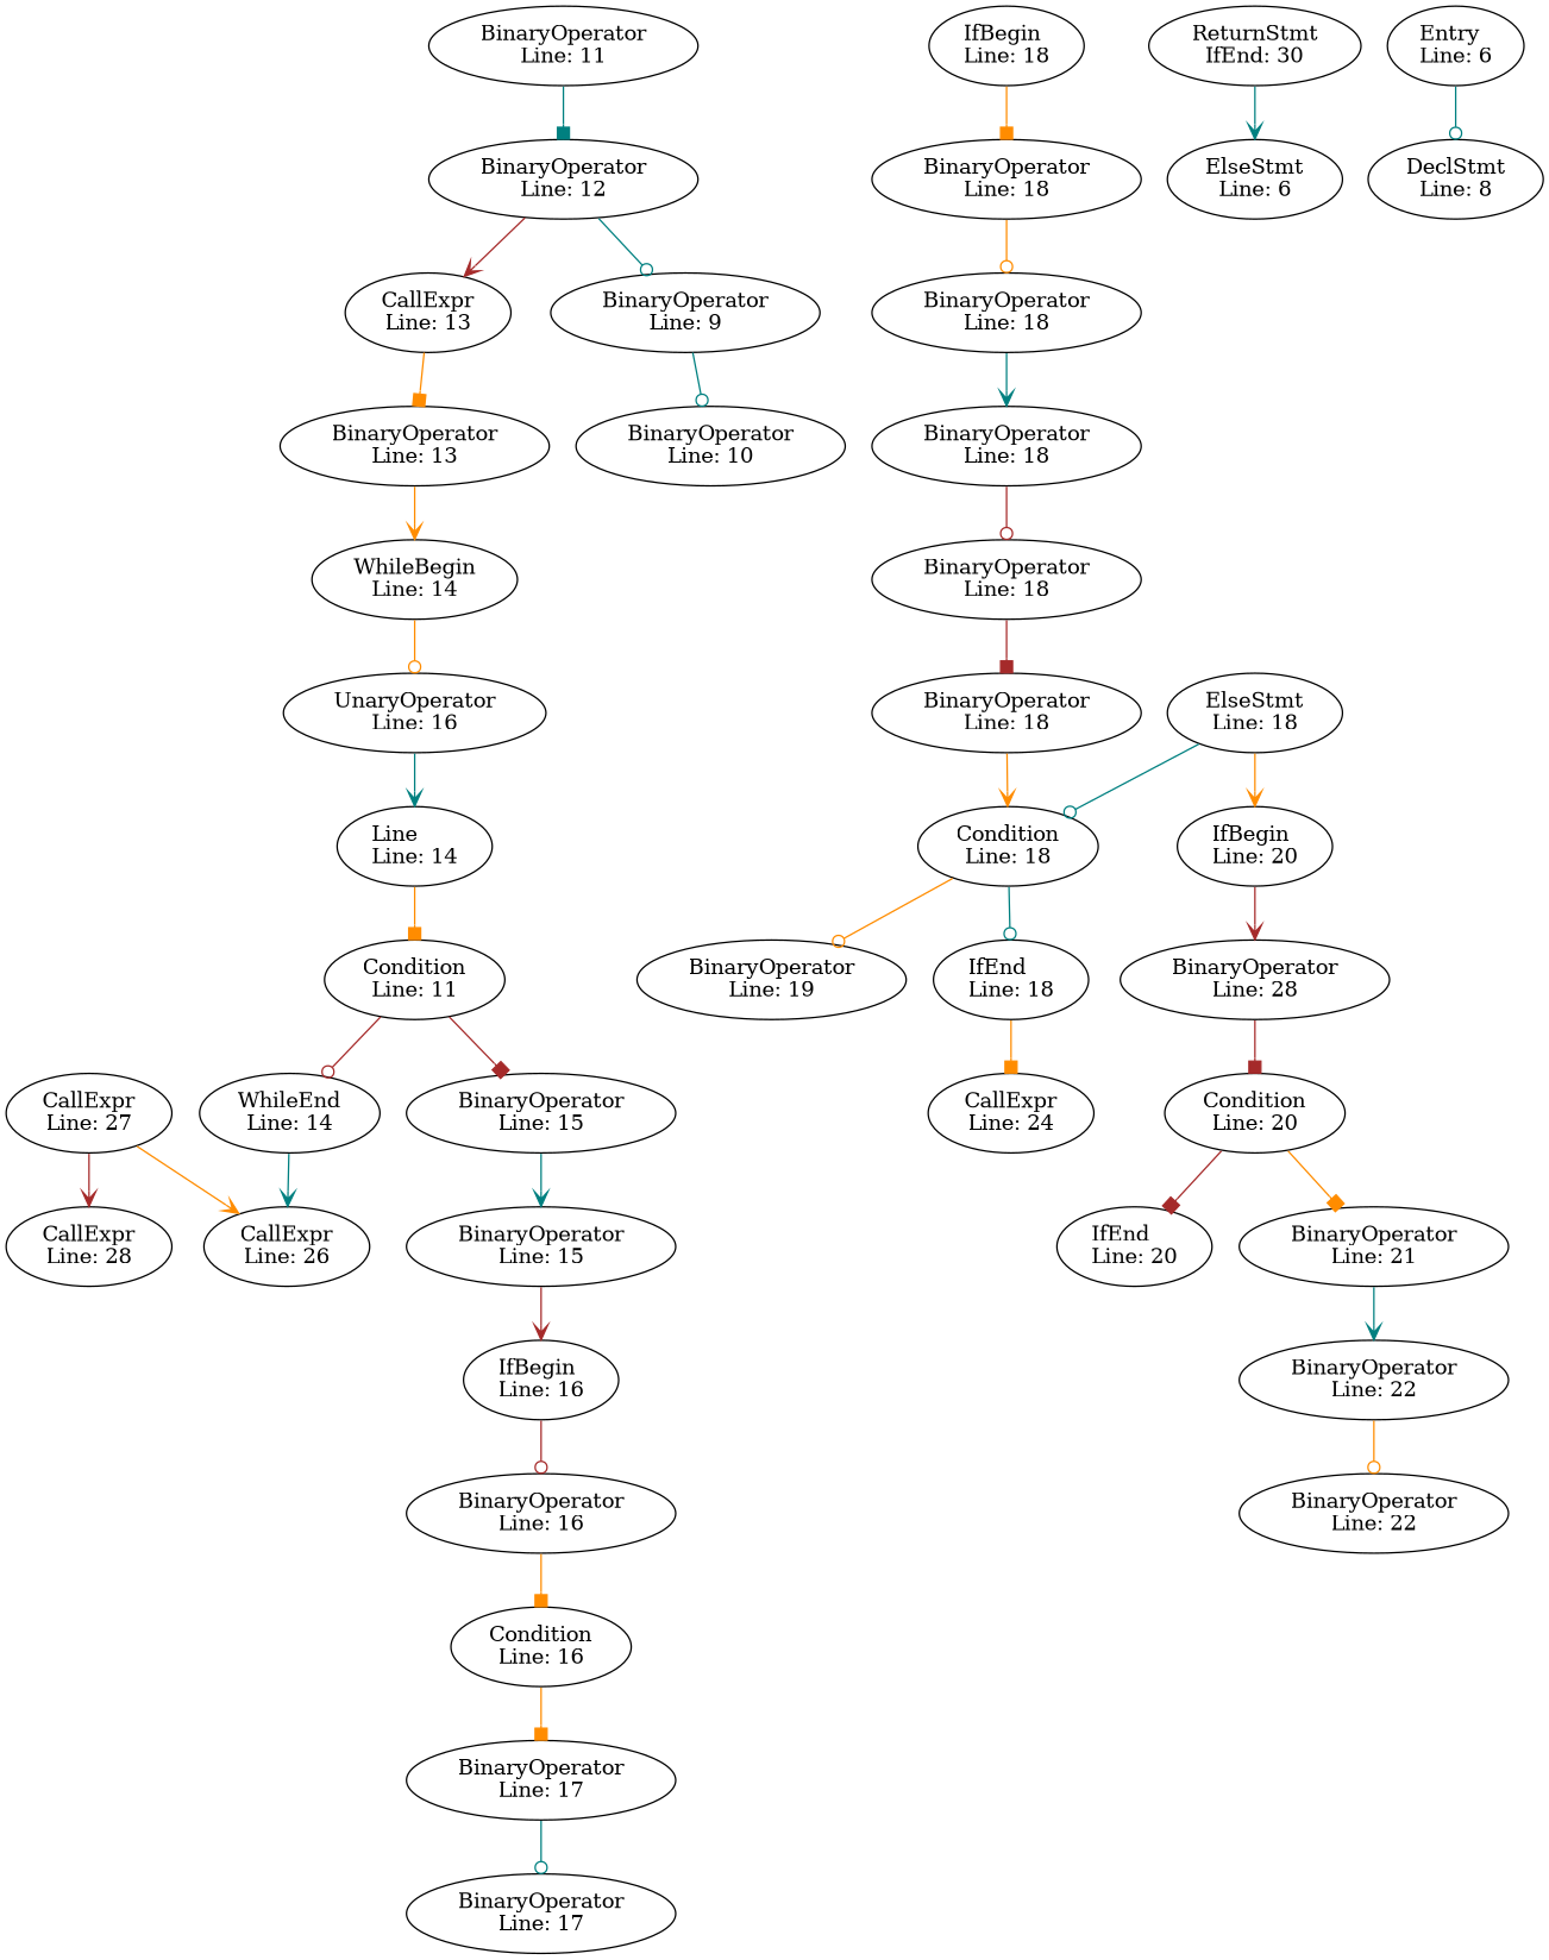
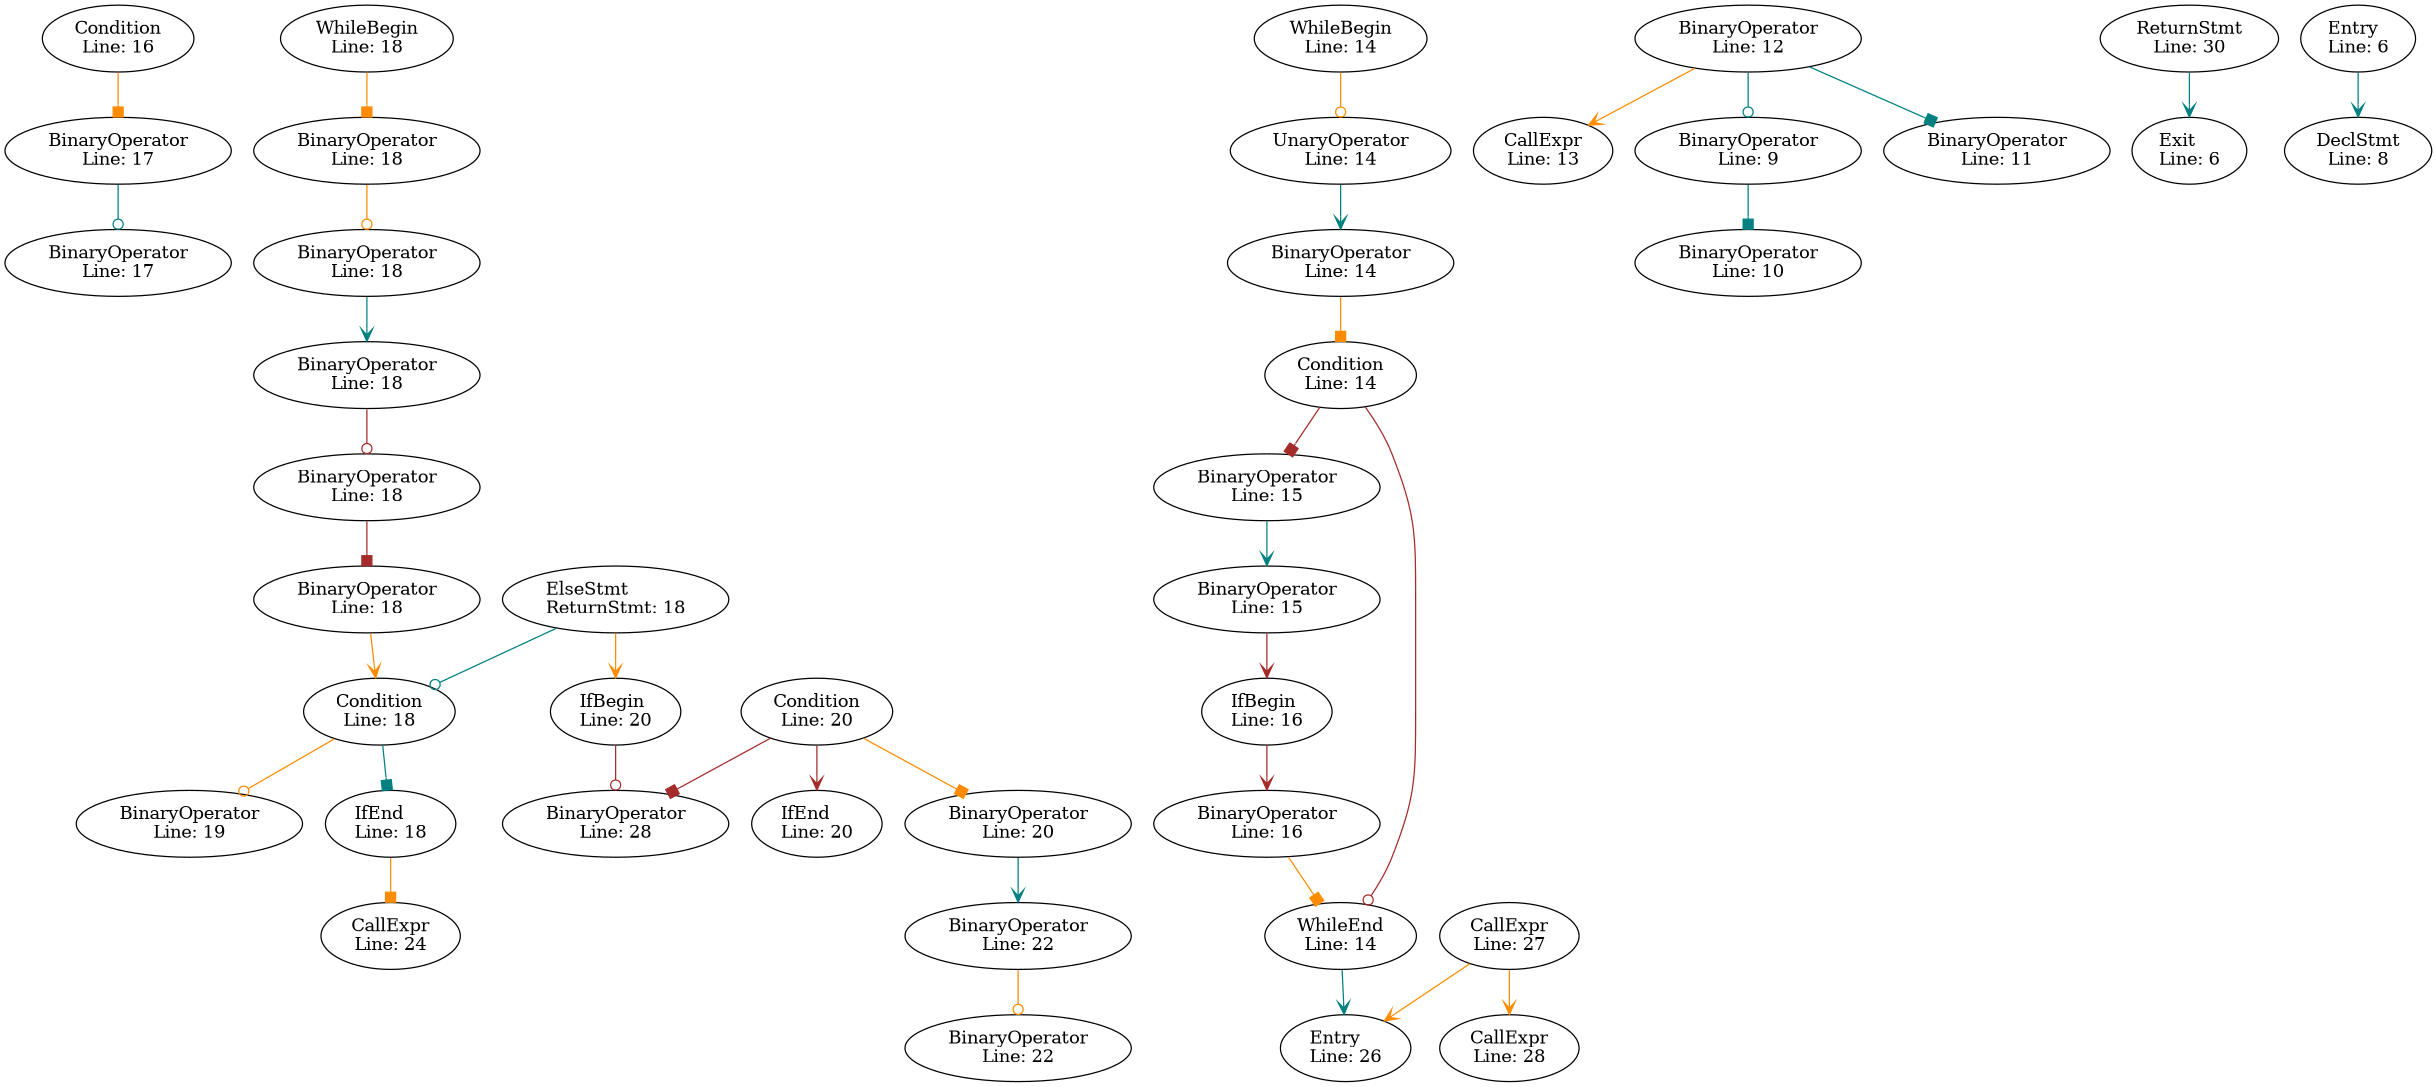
  digraph {
    edge [arrowhead=vee color=darkorange]
    n1 [label="BinaryOperator\lLine: 17"]
    n2 [label="BinaryOperator\lLine: 17"]
    n3 [label="Condition\lLine: 16"]
    n4 [label="BinaryOperator\lLine: 19"]
    n5 [label="Condition\lLine: 18"]
    n6 [label="IfEnd\lLine: 18"]
    n7 [label="CallExpr\lLine: 24"]
-   n8 [label="ElseStmt\lLine: 18"]
+   n8 [label="ElseStmt\lReturnStmt: 18"]
    n9 [label="IfBegin\lLine: 20"]
    n10 [label="BinaryOperator\lLine: 22"]
    n11 [label="BinaryOperator\lLine: 22"]
    n12 [label="IfEnd\lLine: 20"]
    n13 [label="Condition\lLine: 20"]
-   n14 [label="BinaryOperator\lLine: 21"]
+   n14 [label="BinaryOperator\lLine: 20"]
    n15 [label="BinaryOperator\lLine: 28"]
    n16 [label="BinaryOperator\lLine: 18"]
    n17 [label="BinaryOperator\lLine: 18"]
    n18 [label="BinaryOperator\lLine: 18"]
    n19 [label="BinaryOperator\lLine: 18"]
    n20 [label="BinaryOperator\lLine: 18"]
-   n21 [label="IfBegin\lLine: 18"]
+   n21 [label="WhileBegin\lLine: 18"]
    n22 [label="BinaryOperator\lLine: 16"]
    n23 [label="IfBegin\lLine: 16"]
    n24 [label="BinaryOperator\lLine: 15"]
    n25 [label="BinaryOperator\lLine: 15"]
-   n26 [label="Condition\lLine: 11"]
+   n26 [label="Condition\lLine: 14"]
    n27 [label="WhileEnd\lLine: 14"]
-   n28 [label="CallExpr\lLine: 26"]
+   n28 [label="Entry\lLine: 26"]
    n29 [label="CallExpr\lLine: 27"]
    n30 [label="CallExpr\lLine: 28"]
-   n31 [label="Line\lLine: 14"]
-   n32 [label="UnaryOperator\lLine: 16"]
+   n31 [label="BinaryOperator\lLine: 14"]
+   n32 [label="UnaryOperator\lLine: 14"]
    n33 [label="WhileBegin\lLine: 14"]
-   n34 [label="BinaryOperator\lLine: 13"]
    n35 [label="CallExpr\lLine: 13"]
-   n36 [label="ReturnStmt\lIfEnd: 30"]
-   n37 [label="ElseStmt\lLine: 6"]
+   n36 [label="ReturnStmt\lLine: 30"]
+   n37 [label="Exit\lLine: 6"]
    n38 [label="BinaryOperator\lLine: 9"]
    n39 [label="BinaryOperator\lLine: 10"]
    n40 [label="DeclStmt\lLine: 8"]
    n41 [label="BinaryOperator\lLine: 12"]
    n42 [label="BinaryOperator\lLine: 11"]
    n43 [label="Entry\lLine: 6"]
    n1 -> n2 [arrowhead=odot color=teal]
    n3 -> n1 [arrowhead=box]
    n5 -> n4 [arrowhead=odot]
-   n5 -> n6 [arrowhead=odot color=teal]
+   n5 -> n6 [arrowhead=box color=teal]
    n6 -> n7 [arrowhead=box]
    n8 -> n5 [arrowhead=odot color=teal]
    n8 -> n9
-   n9 -> n15 [color=brown]
+   n9 -> n15 [arrowhead=odot color=brown]
    n11 -> n10 [arrowhead=odot]
-   n13 -> n12 [arrowhead=box color=brown]
+   n13 -> n12 [color=brown]
    n13 -> n14 [arrowhead=box]
    n14 -> n11 [color=teal]
-   n15 -> n13 [arrowhead=box color=brown]
+   n13 -> n15 [arrowhead=box color=brown]
    n16 -> n5
    n17 -> n16 [arrowhead=box color=brown]
    n18 -> n19 [color=teal]
    n19 -> n17 [arrowhead=odot color=brown]
    n20 -> n18 [arrowhead=odot]
    n21 -> n20 [arrowhead=box]
-   n22 -> n3 [arrowhead=box]
-   n23 -> n22 [arrowhead=odot color=brown]
+   n22 -> n27 [arrowhead=box]
+   n23 -> n22 [color=brown]
    n24 -> n23 [color=brown]
    n25 -> n24 [color=teal]
    n26 -> n25 [arrowhead=box color=brown]
    n26 -> n27 [arrowhead=odot color=brown]
    n27 -> n28 [color=teal]
    n29 -> n28
-   n29 -> n30 [color=brown]
+   n29 -> n30
    n31 -> n26 [arrowhead=box]
    n32 -> n31 [color=teal]
    n33 -> n32 [arrowhead=odot]
-   n34 -> n33
-   n35 -> n34 [arrowhead=box]
    n36 -> n37 [color=teal]
-   n38 -> n39 [arrowhead=odot color=teal]
-   n41 -> n35 [color=brown]
+   n38 -> n39 [arrowhead=box color=teal]
+   n41 -> n35
    n41 -> n38 [arrowhead=odot color=teal]
-   n42 -> n41 [arrowhead=box color=teal]
-   n43 -> n40 [arrowhead=odot color=teal]
+   n41 -> n42 [arrowhead=box color=teal]
+   n43 -> n40 [color=teal]
  }
